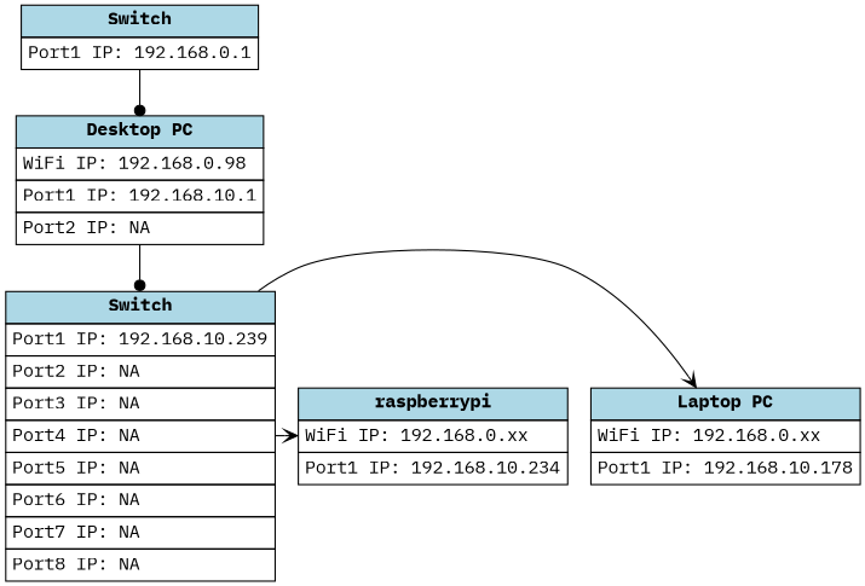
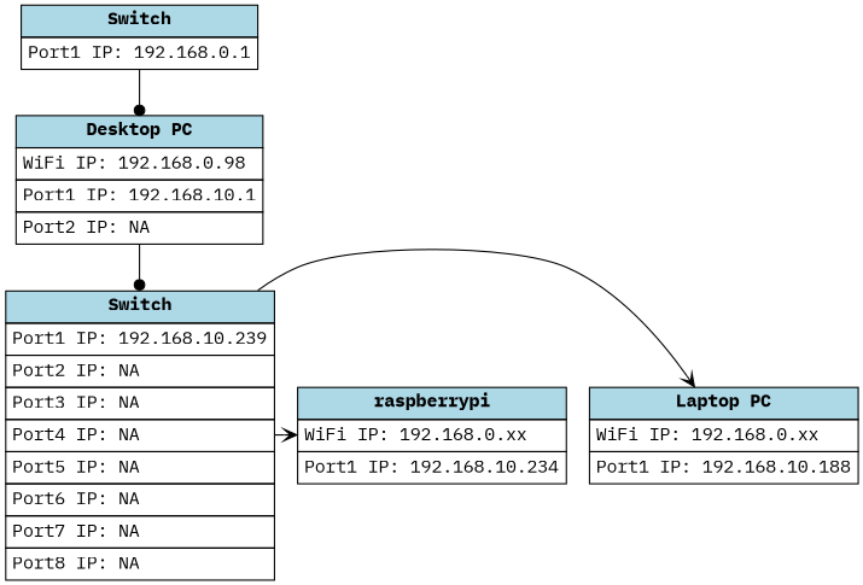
  digraph {
    fontname="IBM Plex Mono"
    node [margin=0 shape=none fontname="IBM Plex Mono"]
    edge [arrowhead=vee fontname="IBM Plex Mono"]
    n1 [label=<     <table border="0" cellborder="1" cellspacing="0" cellpadding="4">     <tr><td bgcolor="lightblue"><b>Switch</b></td></tr>     <tr><td align="left">Port1 IP: 192.168.10.239</td></tr>     <tr><td align="left">Port2 IP: NA</td></tr>     <tr><td align="left">Port3 IP: NA</td></tr>     <tr><td align="left">Port4 IP: NA</td></tr>     <tr><td align="left">Port5 IP: NA</td></tr>     <tr><td align="left">Port6 IP: NA</td></tr>     <tr><td align="left">Port7 IP: NA</td></tr>     <tr><td align="left">Port8 IP: NA</td></tr>     </table>   >]
-   n2 [label=<     <table border="0" cellborder="1" cellspacing="0" cellpadding="4">     <tr><td bgcolor="lightblue"><b>Laptop PC</b></td></tr>     <tr><td align="left">WiFi IP: 192.168.0.xx</td></tr>     <tr><td align="left">Port1 IP: 192.168.10.178</td></tr>     </table>   >]
+   n2 [label=<     <table border="0" cellborder="1" cellspacing="0" cellpadding="4">     <tr><td bgcolor="lightblue"><b>Laptop PC</b></td></tr>     <tr><td align="left">WiFi IP: 192.168.0.xx</td></tr>     <tr><td align="left">Port1 IP: 192.168.10.188</td></tr>     </table>   >]
    n3 [label=<     <table border="0" cellborder="1" cellspacing="0" cellpadding="4">     <tr><td bgcolor="lightblue"><b>raspberrypi</b></td></tr>     <tr><td align="left">WiFi IP: 192.168.0.xx</td></tr>     <tr><td align="left">Port1 IP: 192.168.10.234</td></tr>     </table>   >]
    n4 [label=<     <table border="0" cellborder="1" cellspacing="0" cellpadding="4">     <tr><td bgcolor="lightblue"><b>Switch</b></td></tr>     <tr><td align="left">Port1 IP: 192.168.0.1</td></tr>     </table>   >]
    n5 [label=<     <table border="0" cellborder="1" cellspacing="0" cellpadding="4">     <tr><td bgcolor="lightblue"><b>Desktop PC</b></td></tr>     <tr><td align="left">WiFi IP: 192.168.0.98</td></tr>     <tr><td align="left">Port1 IP: 192.168.10.1</td></tr>     <tr><td align="left">Port2 IP: NA</td></tr>     </table>   >]
    subgraph sub_1 {
      rank=same
      n1
      n2
      n3
    }
    n1 -> n2
    n1 -> n3
    n4 -> n5 [arrowhead=dot]
    n5 -> n1 [arrowhead=dot]
  }
